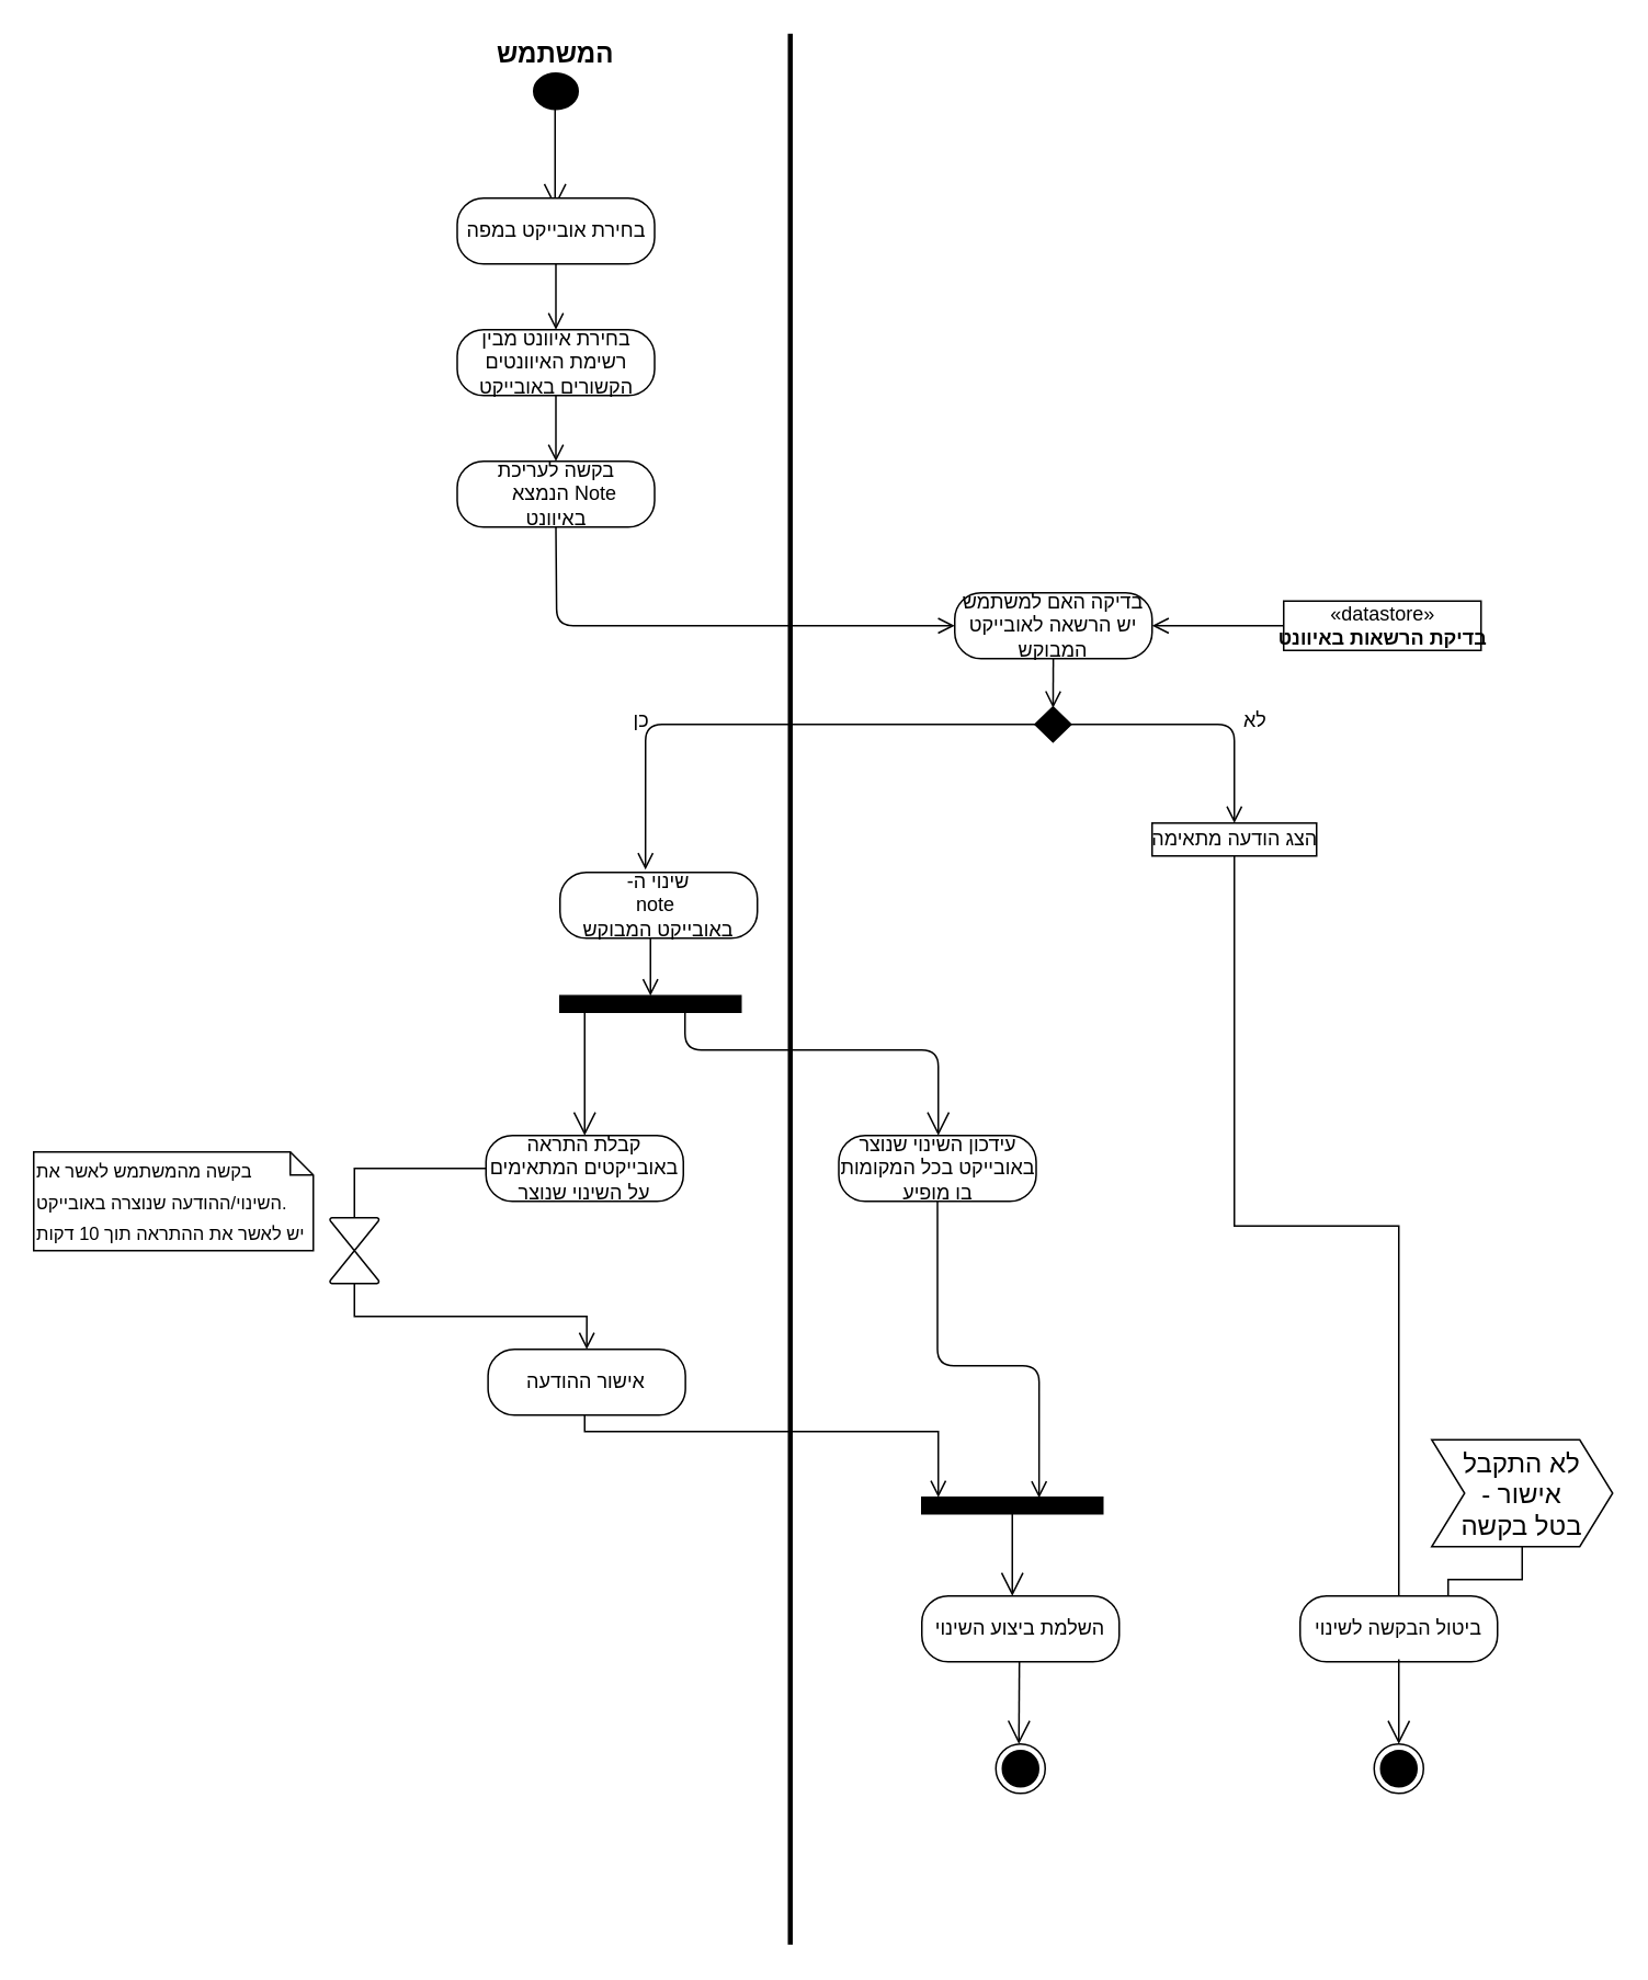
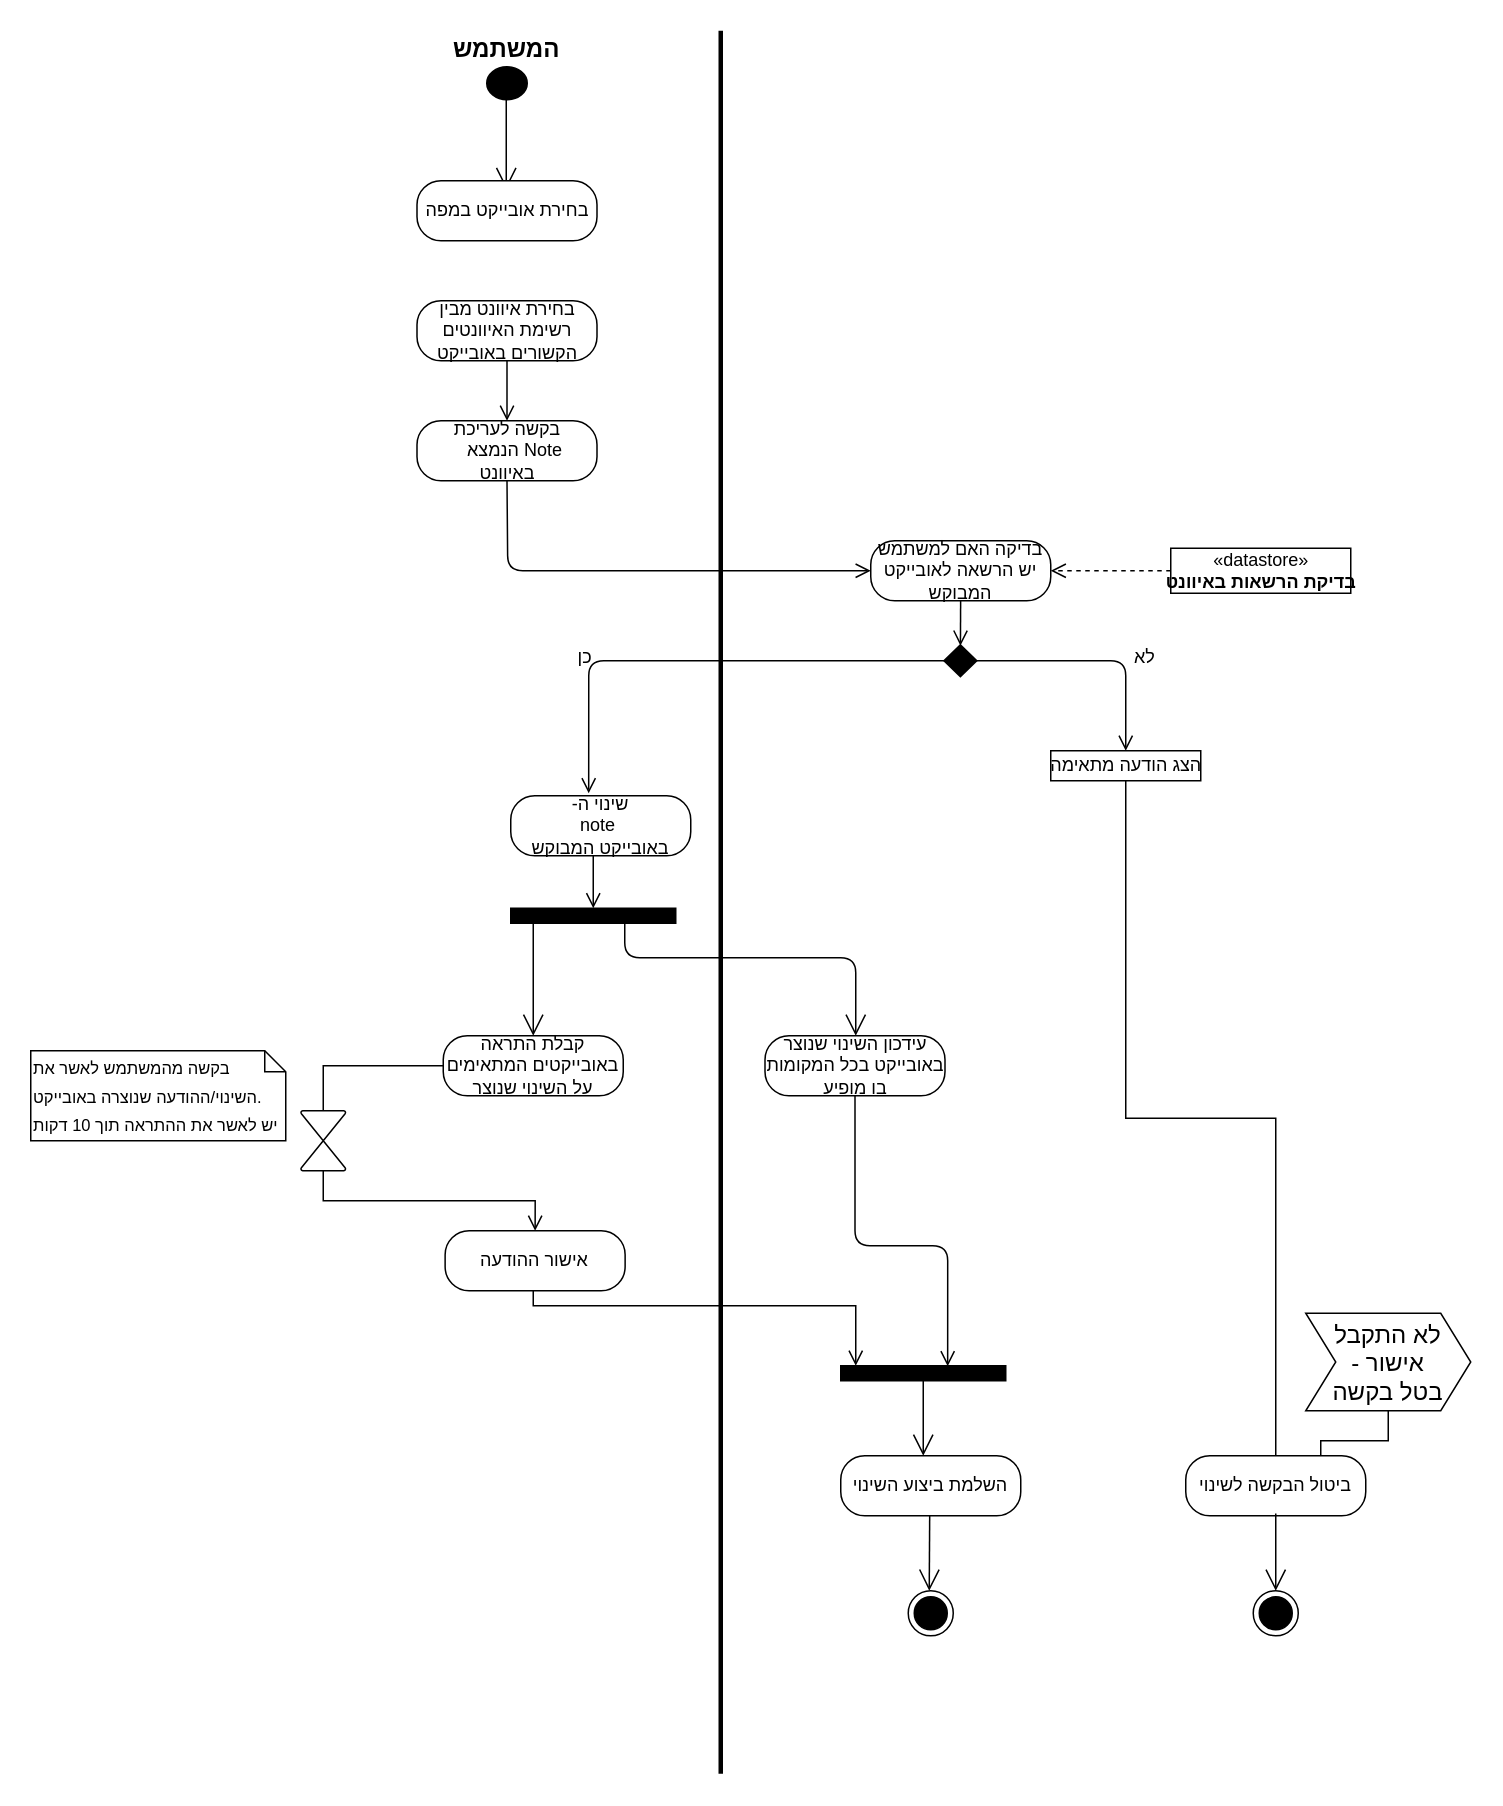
  <mxCell id="0" />
  <mxCell id="1" parent="0" />
  <mxCell id="2" value="" style="ellipse;html=1;shape=startState;fillColor=#000000;" vertex="1" parent="1"><mxGeometry x="320" y="40" width="35" height="30" as="geometry" /></mxCell>
  <mxCell id="3" value="" style="endArrow=open;endFill=1;endSize=12;html=1;strokeColor=#000000;" edge="1" parent="1"><mxGeometry width="160" relative="1" as="geometry"><mxPoint x="337" y="60" as="sourcePoint" /><mxPoint x="337" y="125.5" as="targetPoint" /><Array as="points" /></mxGeometry></mxCell>
  <mxCell id="4" value="" style="edgeStyle=none;orthogonalLoop=1;jettySize=auto;html=1;endArrow=open;endSize=8;strokeColor=#000000;exitX=0.5;exitY=1;exitDx=0;exitDy=0;" edge="1" parent="1" source="5" target="11"><mxGeometry relative="1" as="geometry"><Array as="points"><mxPoint x="338" y="380" /><mxPoint x="470" y="380" /></Array></mxGeometry></mxCell>
  <mxCell id="5" value="&amp;nbsp;בקשה לעריכת&amp;nbsp;&lt;br&gt;&amp;nbsp;&amp;nbsp; &amp;nbsp;הנמצא Note&amp;nbsp;&lt;br&gt;באיוונט" style="rounded=1;whiteSpace=wrap;html=1;arcSize=40;" vertex="1" parent="1"><mxGeometry x="277.5" y="280" width="120" height="40" as="geometry" /></mxCell>
- <mxCell id="6" value="" style="edgeStyle=orthogonalEdgeStyle;orthogonalLoop=1;jettySize=auto;html=1;endArrow=open;endSize=8;strokeColor=#000000;" edge="1" parent="1" source="7" target="9"><mxGeometry relative="1" as="geometry" /></mxCell>
  <mxCell id="7" value="בחירת אובייקט במפה" style="rounded=1;whiteSpace=wrap;html=1;arcSize=40;" vertex="1" parent="1"><mxGeometry x="277.5" y="120" width="120" height="40" as="geometry" /></mxCell>
  <mxCell id="8" value="" style="edgeStyle=none;orthogonalLoop=1;jettySize=auto;html=1;endArrow=open;endSize=8;strokeColor=#000000;" edge="1" parent="1" source="9" target="5"><mxGeometry relative="1" as="geometry" /></mxCell>
  <mxCell id="9" value="בחירת איוונט מבין רשימת האיוונטים הקשורים באובייקט" style="rounded=1;whiteSpace=wrap;html=1;arcSize=40;" vertex="1" parent="1"><mxGeometry x="277.5" y="200" width="120" height="40" as="geometry" /></mxCell>
  <mxCell id="10" value="" style="edgeStyle=none;orthogonalLoop=1;jettySize=auto;html=1;endArrow=open;endSize=8;strokeColor=#000000;" edge="1" parent="1" source="11" target="14"><mxGeometry relative="1" as="geometry" /></mxCell>
  <mxCell id="11" value="בדיקה האם למשתמש &lt;br&gt;יש הרשאה לאובייקט המבוקש" style="rounded=1;whiteSpace=wrap;html=1;arcSize=40;" vertex="1" parent="1"><mxGeometry x="580" y="360" width="120" height="40" as="geometry" /></mxCell>
  <mxCell id="12" style="edgeStyle=orthogonalEdgeStyle;orthogonalLoop=1;jettySize=auto;html=1;endArrow=open;endSize=8;strokeColor=#000000;exitX=1;exitY=0.5;exitDx=0;exitDy=0;exitPerimeter=0;" edge="1" parent="1" source="14"><mxGeometry relative="1" as="geometry"><mxPoint x="750" y="500" as="targetPoint" /><Array as="points"><mxPoint x="750" y="440" /></Array></mxGeometry></mxCell>
  <mxCell id="13" style="edgeStyle=orthogonalEdgeStyle;orthogonalLoop=1;jettySize=auto;html=1;endArrow=open;endSize=8;strokeColor=#000000;exitX=0;exitY=0.5;exitDx=0;exitDy=0;exitPerimeter=0;entryX=0.433;entryY=-0.042;entryDx=0;entryDy=0;entryPerimeter=0;" edge="1" parent="1" source="14" target="24"><mxGeometry relative="1" as="geometry"><mxPoint x="390" y="500" as="targetPoint" /></mxGeometry></mxCell>
  <mxCell id="14" value="" style="strokeWidth=2;html=1;shape=mxgraph.flowchart.decision;whiteSpace=wrap;rounded=1;fillColor=#000000;" vertex="1" parent="1"><mxGeometry x="629.5" y="430" width="20.5" height="20" as="geometry" /></mxCell>
  <mxCell id="15" value="כן" style="text;strokeColor=none;fillColor=none;align=left;verticalAlign=top;spacingLeft=4;spacingRight=4;overflow=hidden;rotatable=0;points=[[0,0.5],[1,0.5]];portConstraint=eastwest;rounded=1;html=1;" vertex="1" parent="1"><mxGeometry x="378.75" y="424" width="100" height="26" as="geometry" /></mxCell>
  <mxCell id="16" value="לא" style="text;strokeColor=none;fillColor=none;align=left;verticalAlign=top;spacingLeft=4;spacingRight=4;overflow=hidden;rotatable=0;points=[[0,0.5],[1,0.5]];portConstraint=eastwest;rounded=1;html=1;" vertex="1" parent="1"><mxGeometry x="750" y="424" width="100" height="26" as="geometry" /></mxCell>
  <mxCell id="17" style="edgeStyle=orthogonalEdgeStyle;rounded=0;orthogonalLoop=1;jettySize=auto;html=1;shadow=0;endArrow=none;endFill=0;endSize=8;strokeColor=#000000;strokeWidth=1;fontSize=16;" edge="1" parent="1" source="18" target="40"><mxGeometry relative="1" as="geometry"><mxPoint x="800" y="920" as="targetPoint" /></mxGeometry></mxCell>
  <mxCell id="18" value="הצג הודעה מתאימה" style="html=1;rounded=0;" vertex="1" parent="1"><mxGeometry x="700" y="500" width="100" height="20" as="geometry" /></mxCell>
- <mxCell id="19" value="" style="edgeStyle=orthogonalEdgeStyle;orthogonalLoop=1;jettySize=auto;html=1;endArrow=open;endSize=8;strokeColor=#000000;" edge="1" parent="1" source="20" target="11"><mxGeometry relative="1" as="geometry" /></mxCell>
+ <mxCell id="19" value="" style="edgeStyle=orthogonalEdgeStyle;orthogonalLoop=1;jettySize=auto;html=1;endArrow=open;endSize=8;strokeColor=#000000;dashed=1;" edge="1" parent="1" source="20" target="11"><mxGeometry relative="1" as="geometry" /></mxCell>
  <mxCell id="20" value="«datastore»&lt;br&gt;&lt;b&gt;בדיקת הרשאות באיוונט&lt;/b&gt;" style="html=1;rounded=0;" vertex="1" parent="1"><mxGeometry x="780" y="365" width="120" height="30" as="geometry" /></mxCell>
  <mxCell id="21" value="המשתמש" style="text;align=center;fontStyle=1;verticalAlign=middle;spacingLeft=3;spacingRight=3;rotatable=0;points=[[0,0.5],[1,0.5]];portConstraint=eastwest;rounded=0;html=1;fontSize=16;whiteSpace=wrap;labelBorderColor=none;labelBackgroundColor=none;" vertex="1" parent="1"><mxGeometry x="296.25" y="24" width="82.5" height="16" as="geometry" /></mxCell>
  <mxCell id="22" value="" style="endArrow=none;html=1;strokeColor=#000000;fontSize=16;rounded=0;strokeWidth=3;" edge="1" parent="1"><mxGeometry relative="1" as="geometry"><mxPoint x="480" as="sourcePoint" y="20" /><mxPoint x="480" y="1182" as="targetPoint" /></mxGeometry></mxCell>
  <mxCell id="23" value="" style="edgeStyle=orthogonalEdgeStyle;rounded=0;orthogonalLoop=1;jettySize=auto;html=1;endArrow=open;endSize=8;strokeColor=#000000;strokeWidth=1;fontSize=16;" edge="1" parent="1" source="24" target="25"><mxGeometry relative="1" as="geometry"><Array as="points"><mxPoint x="395" y="580" /><mxPoint x="395" y="580" /></Array></mxGeometry></mxCell>
  <mxCell id="24" value="-שינוי ה&lt;br&gt;note&amp;nbsp;&lt;br&gt;באובייקט המבוקש" style="rounded=1;whiteSpace=wrap;html=1;arcSize=40;labelBackgroundColor=none;" vertex="1" parent="1"><mxGeometry x="340" y="530" width="120" height="40" as="geometry" /></mxCell>
  <mxCell id="25" value="" style="html=1;rounded=0;labelBackgroundColor=none;strokeColor=#000000;fillColor=#000000;fontSize=16;" vertex="1" parent="1"><mxGeometry x="340" y="605" width="110" height="10" as="geometry" /></mxCell>
  <mxCell id="26" value="" style="endArrow=open;endFill=1;endSize=12;html=1;strokeColor=#000000;strokeWidth=1;fontSize=16;edgeStyle=orthogonalEdgeStyle;exitX=0.691;exitY=0.933;exitDx=0;exitDy=0;exitPerimeter=0;" edge="1" parent="1" source="25"><mxGeometry width="160" relative="1" as="geometry"><mxPoint x="480" y="660" as="sourcePoint" /><mxPoint x="570" y="690" as="targetPoint" /><Array as="points"><mxPoint x="416" y="638" /><mxPoint x="570" y="638" /></Array></mxGeometry></mxCell>
  <mxCell id="27" value="עידכון השינוי שנוצר באובייקט בכל המקומות בו מופיע" style="rounded=1;whiteSpace=wrap;html=1;arcSize=40;labelBackgroundColor=none;" vertex="1" parent="1"><mxGeometry x="509.5" y="690" width="120" height="40" as="geometry" /></mxCell>
  <mxCell id="28" value="" style="edgeStyle=orthogonalEdgeStyle;html=1;verticalAlign=bottom;endArrow=open;endSize=8;fontSize=16;entryX=0.648;entryY=0.033;entryDx=0;entryDy=0;entryPerimeter=0;" edge="1" source="27" parent="1" target="34"><mxGeometry relative="1" as="geometry"><mxPoint x="630" y="900" as="targetPoint" /><Array as="points"><mxPoint x="570" y="830" /><mxPoint x="631" y="830" /></Array></mxGeometry></mxCell>
  <mxCell id="29" value="" style="endArrow=open;endFill=1;endSize=12;html=1;strokeColor=#000000;strokeWidth=1;fontSize=16;" edge="1" parent="1" target="30"><mxGeometry width="160" relative="1" as="geometry"><mxPoint x="355" y="615" as="sourcePoint" /><mxPoint x="355" y="700" as="targetPoint" /></mxGeometry></mxCell>
  <mxCell id="30" value="קבלת התראה באובייקטים המתאימים על השינוי שנוצר" style="rounded=1;whiteSpace=wrap;html=1;arcSize=40;" vertex="1" parent="1"><mxGeometry x="295" y="690" width="120" height="40" as="geometry" /></mxCell>
  <mxCell id="31" style="edgeStyle=orthogonalEdgeStyle;rounded=0;orthogonalLoop=1;jettySize=auto;html=1;endArrow=open;endSize=8;strokeColor=#000000;strokeWidth=1;fontSize=16;" edge="1" parent="1" source="32"><mxGeometry relative="1" as="geometry"><mxPoint x="570" y="910" as="targetPoint" /><Array as="points"><mxPoint x="355" y="870" /><mxPoint x="570" y="870" /></Array></mxGeometry></mxCell>
  <mxCell id="32" value="אישור ההודעה" style="rounded=1;whiteSpace=wrap;html=1;arcSize=40;" vertex="1" parent="1"><mxGeometry x="296.25" y="820" width="120" height="40" as="geometry" /></mxCell>
  <mxCell id="33" value="השלמת ביצוע השינוי" style="rounded=1;whiteSpace=wrap;html=1;arcSize=40;" vertex="1" parent="1"><mxGeometry x="560" y="970" width="120" height="40" as="geometry" /></mxCell>
  <mxCell id="34" value="" style="html=1;rounded=0;labelBackgroundColor=none;strokeColor=#000000;fillColor=#000000;fontSize=16;" vertex="1" parent="1"><mxGeometry x="560" y="910" width="110" height="10" as="geometry" /></mxCell>
  <mxCell id="35" value="" style="endArrow=open;endFill=1;endSize=12;html=1;strokeColor=#000000;strokeWidth=1;fontSize=16;exitX=0.5;exitY=1;exitDx=0;exitDy=0;" edge="1" parent="1" source="34"><mxGeometry width="160" relative="1" as="geometry"><mxPoint x="480" y="960" as="sourcePoint" /><mxPoint x="615" y="970" as="targetPoint" /></mxGeometry></mxCell>
  <mxCell id="36" value="&lt;font style=&quot;font-size: 11px&quot;&gt;בקשה מהמשתמש לאשר את השינוי/ההודעה שנוצרה באובייקט.&lt;br&gt;יש לאשר את ההתראה תוך 10 דקות&lt;br&gt;&lt;/font&gt;" style="shape=note;whiteSpace=wrap;html=1;size=14;verticalAlign=top;align=left;spacingTop=-6;rounded=0;labelBackgroundColor=none;fontSize=16;" vertex="1" parent="1"><mxGeometry x="20" y="700" width="170" height="60" as="geometry" /></mxCell>
  <mxCell id="37" value="" style="edgeStyle=orthogonalEdgeStyle;rounded=0;orthogonalLoop=1;jettySize=auto;html=1;endArrow=open;endSize=8;strokeWidth=1;fontSize=16;shadow=0;fillColor=none;entryX=0.5;entryY=0;entryDx=0;entryDy=0;" edge="1" parent="1" source="38" target="32"><mxGeometry relative="1" as="geometry"><mxPoint x="295" y="710" as="sourcePoint" /><mxPoint x="215" y="810" as="targetPoint" /><Array as="points"><mxPoint x="215" y="800" /><mxPoint x="356" y="800" /></Array></mxGeometry></mxCell>
  <mxCell id="38" value="" style="verticalLabelPosition=bottom;verticalAlign=top;html=1;shape=mxgraph.flowchart.collate;rounded=0;labelBackgroundColor=none;strokeColor=#000000;fillColor=#FFFFFF;fontSize=16;" vertex="1" parent="1"><mxGeometry x="200" y="740" width="30" height="40" as="geometry" /></mxCell>
  <mxCell id="39" value="" style="edgeStyle=orthogonalEdgeStyle;rounded=0;orthogonalLoop=1;jettySize=auto;html=1;endArrow=none;endSize=8;strokeWidth=1;fontSize=16;shadow=0;fillColor=none;endFill=0;" edge="1" parent="1" source="30" target="38"><mxGeometry relative="1" as="geometry"><mxPoint x="295" y="710" as="sourcePoint" /><mxPoint x="215" y="920" as="targetPoint" /><Array as="points" /></mxGeometry></mxCell>
  <mxCell id="40" value="ביטול הבקשה לשינוי" style="rounded=1;whiteSpace=wrap;html=1;arcSize=40;" vertex="1" parent="1"><mxGeometry x="790" y="970" width="120" height="40" as="geometry" /></mxCell>
  <mxCell id="41" style="edgeStyle=orthogonalEdgeStyle;rounded=0;orthogonalLoop=1;jettySize=auto;html=1;entryX=0.75;entryY=0;entryDx=0;entryDy=0;shadow=0;endArrow=none;endFill=0;endSize=8;strokeColor=#000000;strokeWidth=1;fontSize=16;" edge="1" parent="1" source="42" target="40"><mxGeometry relative="1" as="geometry" /></mxCell>
  <mxCell id="42" value="לא התקבל&lt;br&gt;- אישור&lt;br&gt;בטל בקשה" style="shape=step;perimeter=stepPerimeter;whiteSpace=wrap;html=1;fixedSize=1;rounded=0;labelBackgroundColor=none;strokeColor=#000000;fillColor=#FFFFFF;fontSize=16;sketch=0;" vertex="1" parent="1"><mxGeometry x="870" y="875" width="110" height="65" as="geometry" /></mxCell>
  <mxCell id="43" value="" style="endArrow=open;endFill=1;endSize=12;html=1;shadow=0;strokeColor=#000000;strokeWidth=1;fontSize=16;" edge="1" parent="1"><mxGeometry width="160" relative="1" as="geometry"><mxPoint x="619.29" y="1010" as="sourcePoint" /><mxPoint x="619" y="1060" as="targetPoint" /></mxGeometry></mxCell>
  <mxCell id="44" value="" style="endArrow=open;endFill=1;endSize=12;html=1;shadow=0;strokeColor=#000000;strokeWidth=1;fontSize=16;" edge="1" parent="1"><mxGeometry width="160" relative="1" as="geometry"><mxPoint x="850" y="1008.57" as="sourcePoint" /><mxPoint x="850" y="1060" as="targetPoint" /></mxGeometry></mxCell>
  <mxCell id="45" value="" style="ellipse;html=1;shape=endState;fillColor=#000000;rounded=0;labelBackgroundColor=none;sketch=0;fontSize=16;" vertex="1" parent="1"><mxGeometry x="605" y="1060" width="30" height="30" as="geometry" /></mxCell>
  <mxCell id="46" value="" style="ellipse;html=1;shape=endState;fillColor=#000000;rounded=0;labelBackgroundColor=none;sketch=0;fontSize=16;" vertex="1" parent="1"><mxGeometry x="835" y="1060" width="30" height="30" as="geometry" /></mxCell>
